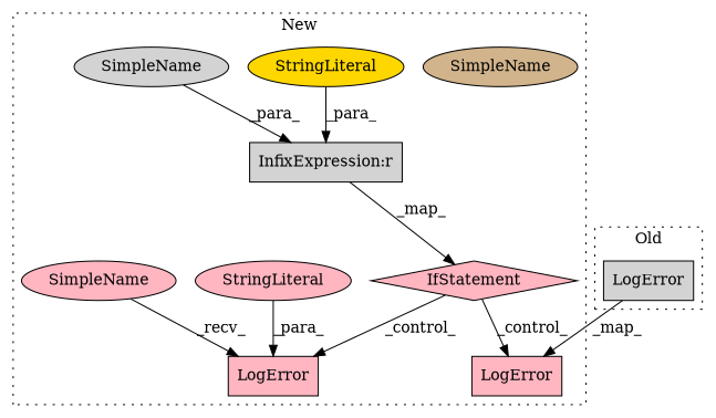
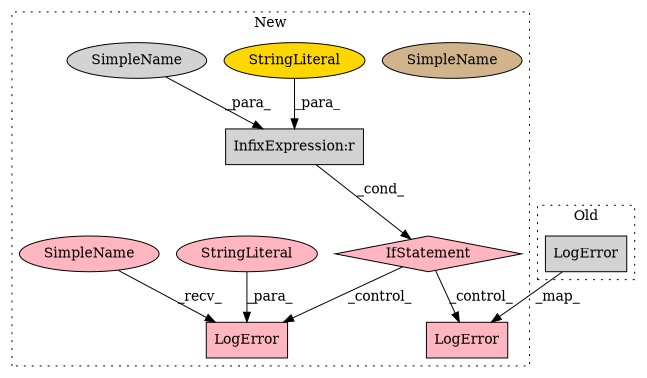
  digraph {
    node [a=32 l="10,1" s=1858 shape=ellipse style=filled fillcolor=lightpink]
    n1 [label=LogError s="2059,2140" shape=box]
    n2 [a=27 l=4 label="InfixExpression:r" s=1865 shape=box fillcolor=lightgrey]
    n3 [a=42 l=7 label=SimpleName fillcolor=tan]
    n4 [a=25 l="4,26" label=IfStatement s="1854,1873" shape=diamond]
    n5 [label=LogError s="1905,2001" shape=box]
    n6 [a=45 l=86 label=StringLiteral s=1915]
    n7 [a=45 l=4 label=StringLiteral s=1869 fillcolor=gold]
    n8 [a=42 l=7 label=SimpleName fillcolor=lightgrey]
    n9 [a=42 l=5 label=SimpleName s=1899]
    n10 [label=LogError s="2514,2595" shape=box fillcolor=lightgrey]
    subgraph cluster_1 {
      label=New
      style=dotted
      n1
      n2
      n3
      n4
      n5
      n6
      n7
      n8
      n9
    }
    subgraph cluster_2 {
      label=Old
      style=dotted
      n10
    }
-   n2 -> n4 [label=_map_]
+   n2 -> n4 [label=_cond_]
    n4 -> n1 [label=_control_]
    n4 -> n5 [label=_control_]
    n6 -> n5 [label=_para_]
    n7 -> n2 [label=_para_]
    n8 -> n2 [label=_para_]
    n9 -> n5 [label=_recv_]
    n10 -> n1 [label=_map_]
  }
